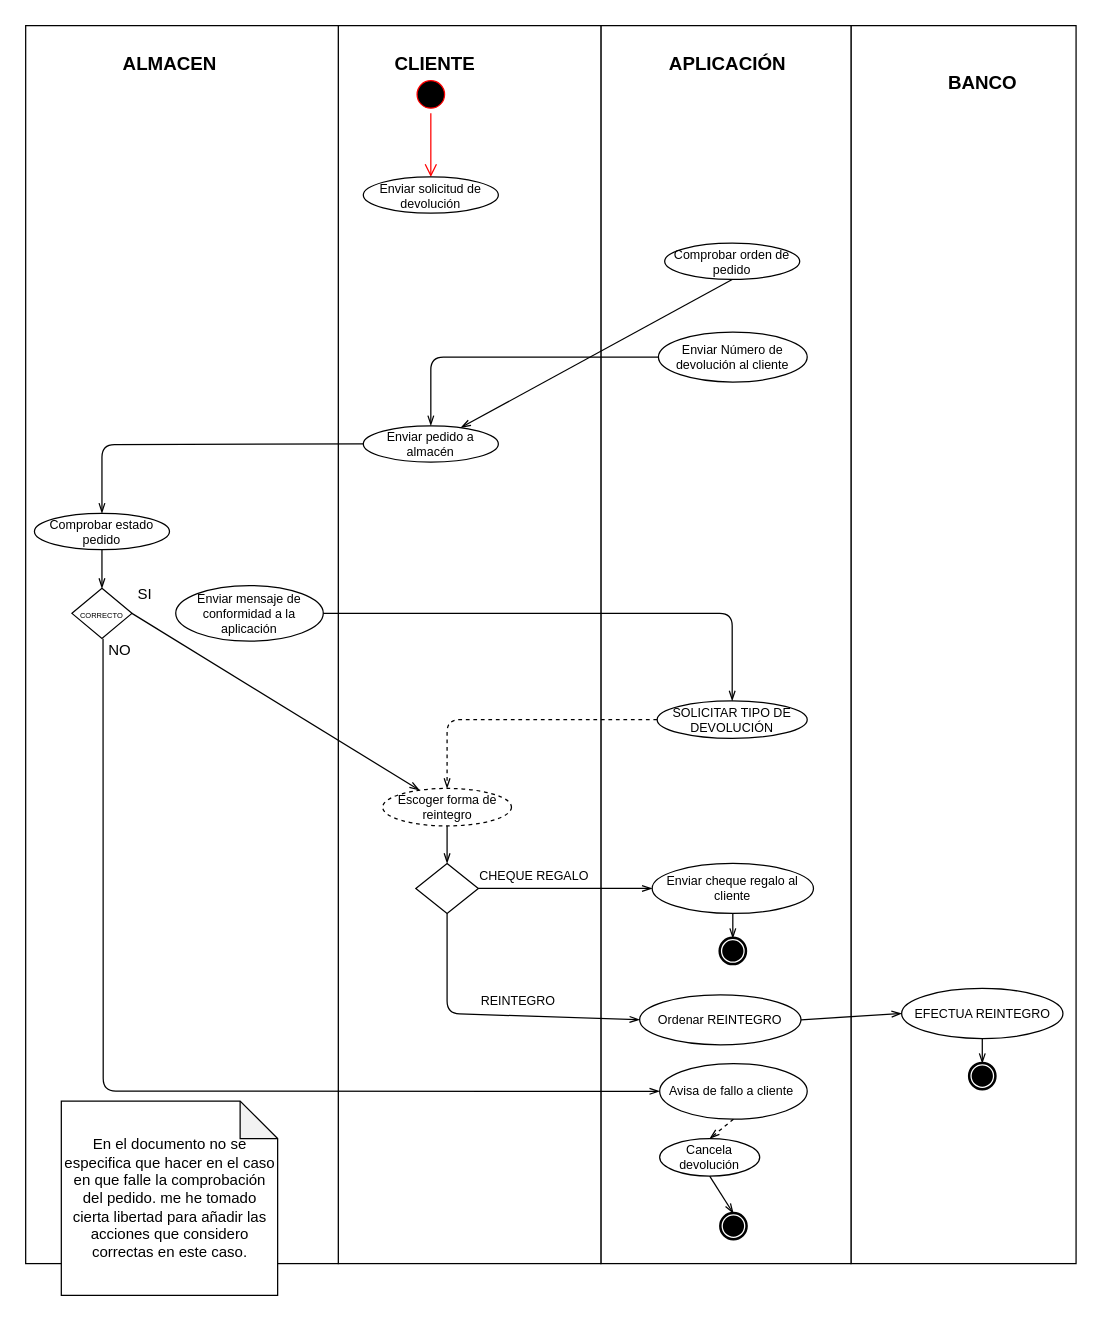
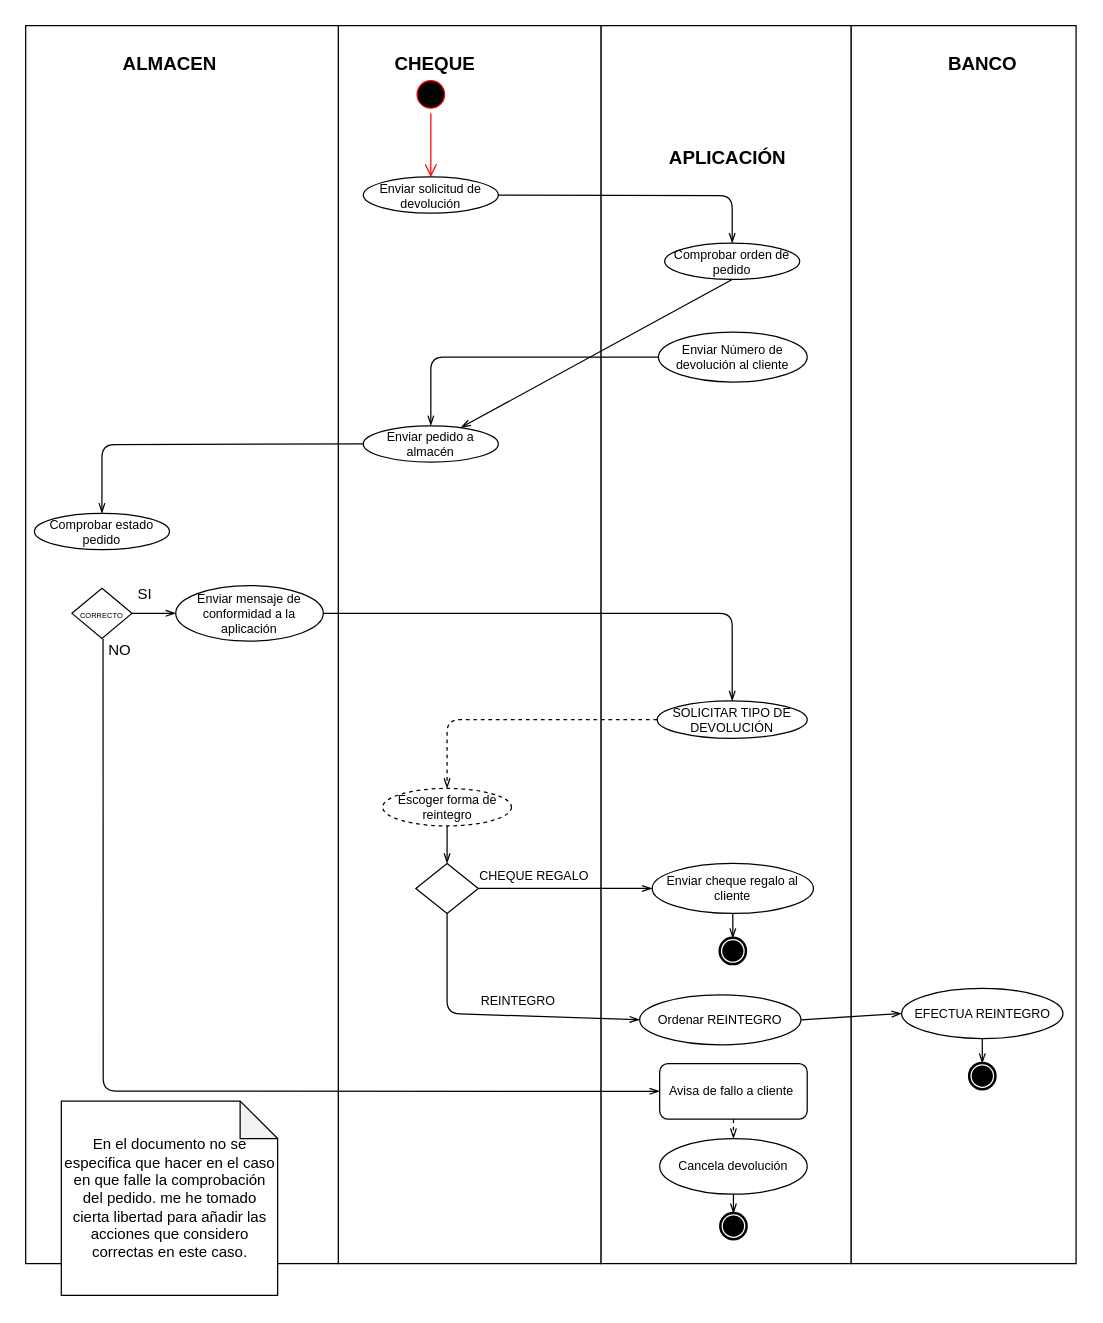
  <mxCell id="0" />
  <mxCell id="1" parent="0" />
  <mxCell id="2" value="" style="rounded=0;whiteSpace=wrap;html=1;strokeWidth=1;fontSize=10;" parent="1" vertex="1"><mxGeometry x="680" width="180" height="990" as="geometry" y="20" /></mxCell>
  <mxCell id="3" value="" style="rounded=0;whiteSpace=wrap;html=1;strokeWidth=1;fontSize=10;" parent="1" vertex="1"><mxGeometry x="480" width="200" height="990" as="geometry" y="20" /></mxCell>
  <mxCell id="4" value="" style="rounded=0;whiteSpace=wrap;html=1;strokeWidth=1;fontSize=10;" parent="1" vertex="1"><mxGeometry x="270" width="210" height="990" as="geometry" y="20" /></mxCell>
  <mxCell id="5" value="" style="rounded=0;whiteSpace=wrap;html=1;strokeWidth=1;fontSize=10;" parent="1" vertex="1"><mxGeometry x="20" width="250" height="990" as="geometry" y="20" /></mxCell>
  <mxCell id="6" value="" style="ellipse;html=1;shape=startState;fillColor=#000000;strokeColor=#ff0000;" parent="1" vertex="1"><mxGeometry x="329" y="60" width="30" height="30" as="geometry" /></mxCell>
  <mxCell id="7" value="" style="edgeStyle=orthogonalEdgeStyle;html=1;verticalAlign=bottom;endArrow=open;endSize=8;strokeColor=#ff0000;entryX=0.5;entryY=0;entryDx=0;entryDy=0;" parent="1" source="6" target="8" edge="1"><mxGeometry relative="1" as="geometry"><mxPoint x="169" y="90" as="targetPoint" /></mxGeometry></mxCell>
  <mxCell id="8" value="Enviar solicitud de devolución" style="ellipse;whiteSpace=wrap;html=1;fontSize=10;" parent="1" vertex="1"><mxGeometry x="290" y="141" width="108" height="29" as="geometry" /></mxCell>
+ <mxCell id="9" value="" style="endArrow=openThin;endFill=0;endSize=6;html=1;exitX=1;exitY=0.5;exitDx=0;exitDy=0;entryX=0.5;entryY=0;entryDx=0;entryDy=0;" parent="1" source="8" target="15" edge="1"><mxGeometry width="100" relative="1" as="geometry"><mxPoint x="585" y="178" as="sourcePoint" /><mxPoint x="585" y="210" as="targetPoint" /><Array as="points"><mxPoint x="585" y="156" /></Array></mxGeometry></mxCell>
  <mxCell id="10" value="&lt;font style=&quot;font-size: 15px&quot;&gt;&lt;b&gt;ALMACEN&lt;/b&gt;&lt;/font&gt;" style="text;html=1;align=center;verticalAlign=middle;resizable=0;points=[];autosize=1;fontSize=10;" parent="1" vertex="1"><mxGeometry x="90" y="40" width="90" height="20" as="geometry" /></mxCell>
- <mxCell id="11" value="&lt;font style=&quot;font-size: 15px&quot;&gt;&lt;b&gt;CLIENTE&lt;/b&gt;&lt;/font&gt;" style="text;html=1;align=center;verticalAlign=middle;resizable=0;points=[];autosize=1;fontSize=10;" parent="1" vertex="1"><mxGeometry x="306.5" y="40" width="80" height="20" as="geometry" /></mxCell>
- <mxCell id="12" value="&lt;font style=&quot;font-size: 15px&quot;&gt;&lt;b&gt;APLICACIÓN&lt;/b&gt;&lt;/font&gt;" style="text;html=1;align=center;verticalAlign=middle;resizable=0;points=[];autosize=1;fontSize=10;" parent="1" vertex="1"><mxGeometry x="526" y="40" width="110" height="20" as="geometry" /></mxCell>
- <mxCell id="13" value="&lt;font style=&quot;font-size: 15px&quot;&gt;&lt;b&gt;BANCO&lt;/b&gt;&lt;/font&gt;" style="text;html=1;align=center;verticalAlign=middle;resizable=0;points=[];autosize=1;fontSize=10;" parent="1" vertex="1"><mxGeometry x="750" y="55" width="70" height="20" as="geometry" /></mxCell>
+ <mxCell id="11" value="&lt;font style=&quot;font-size: 15px&quot;&gt;&lt;b&gt;CHEQUE&lt;/b&gt;&lt;/font&gt;" style="text;html=1;align=center;verticalAlign=middle;resizable=0;points=[];autosize=1;fontSize=10;" parent="1" vertex="1"><mxGeometry x="306.5" y="40" width="80" height="20" as="geometry" /></mxCell>
+ <mxCell id="12" value="&lt;font style=&quot;font-size: 15px&quot;&gt;&lt;b&gt;APLICACIÓN&lt;/b&gt;&lt;/font&gt;" style="text;html=1;align=center;verticalAlign=middle;resizable=0;points=[];autosize=1;fontSize=10;" parent="1" vertex="1"><mxGeometry x="526" y="115" width="110" height="20" as="geometry" /></mxCell>
+ <mxCell id="13" value="&lt;font style=&quot;font-size: 15px&quot;&gt;&lt;b&gt;BANCO&lt;/b&gt;&lt;/font&gt;" style="text;html=1;align=center;verticalAlign=middle;resizable=0;points=[];autosize=1;fontSize=10;" parent="1" vertex="1"><mxGeometry x="750" y="40" width="70" height="20" as="geometry" /></mxCell>
  <mxCell id="14" value="" style="endArrow=openThin;endFill=0;endSize=6;html=1;exitX=0.5;exitY=1;exitDx=0;exitDy=0;" parent="1" source="15" target="17" edge="1"><mxGeometry width="100" relative="1" as="geometry"><mxPoint x="472" y="294.5" as="sourcePoint" /><mxPoint x="404" y="295" as="targetPoint" /></mxGeometry></mxCell>
  <mxCell id="15" value="Comprobar orden de pedido" style="ellipse;whiteSpace=wrap;html=1;fontSize=10;" parent="1" vertex="1"><mxGeometry x="531" y="194" width="108" height="29" as="geometry" /></mxCell>
  <mxCell id="16" value="Enviar Número de devolución al cliente" style="ellipse;whiteSpace=wrap;html=1;fontSize=10;" parent="1" vertex="1"><mxGeometry x="526" y="265" width="119" height="40" as="geometry" /></mxCell>
  <mxCell id="17" value="Enviar pedido a almacén" style="ellipse;whiteSpace=wrap;html=1;fontSize=10;" parent="1" vertex="1"><mxGeometry x="290" y="340" width="108" height="29" as="geometry" /></mxCell>
  <mxCell id="18" value="" style="endArrow=openThin;endFill=0;endSize=6;html=1;exitX=0;exitY=0.5;exitDx=0;exitDy=0;entryX=0.5;entryY=0;entryDx=0;entryDy=0;" parent="1" source="16" target="17" edge="1"><mxGeometry width="100" relative="1" as="geometry"><mxPoint x="344" y="309.5" as="sourcePoint" /><mxPoint x="601" y="280" as="targetPoint" /><Array as="points"><mxPoint x="344" y="285" /></Array></mxGeometry></mxCell>
  <mxCell id="19" value="Comprobar estado pedido" style="ellipse;whiteSpace=wrap;html=1;fontSize=10;" parent="1" vertex="1"><mxGeometry x="27" y="410" width="108" height="29" as="geometry" /></mxCell>
  <mxCell id="20" value="" style="endArrow=openThin;endFill=0;endSize=6;html=1;exitX=0;exitY=0.5;exitDx=0;exitDy=0;entryX=0.5;entryY=0;entryDx=0;entryDy=0;" parent="1" source="17" target="19" edge="1"><mxGeometry width="100" relative="1" as="geometry"><mxPoint x="81" y="379.5" as="sourcePoint" /><mxPoint x="338" y="350" as="targetPoint" /><Array as="points"><mxPoint x="81" y="355" /></Array></mxGeometry></mxCell>
  <mxCell id="21" value="&lt;font style=&quot;font-size: 6px&quot;&gt;CORRECTO&lt;/font&gt;" style="rhombus;whiteSpace=wrap;html=1;strokeWidth=1;fontSize=10;" parent="1" vertex="1"><mxGeometry x="57" y="470" width="48" height="40" as="geometry" /></mxCell>
- <mxCell id="22" value="" style="endArrow=openThin;endFill=0;endSize=6;html=1;exitX=0.5;exitY=1;exitDx=0;exitDy=0;entryX=0.5;entryY=0;entryDx=0;entryDy=0;" parent="1" source="19" target="21" edge="1"><mxGeometry width="100" relative="1" as="geometry"><mxPoint x="91" y="389.5" as="sourcePoint" /><mxPoint x="91" y="420" as="targetPoint" /><Array as="points" /></mxGeometry></mxCell>
  <mxCell id="23" value="Enviar mensaje de conformidad a la aplicación" style="ellipse;whiteSpace=wrap;html=1;fontSize=10;" parent="1" vertex="1"><mxGeometry x="140" y="467.75" width="118" height="44.5" as="geometry" /></mxCell>
- <mxCell id="24" value="" style="endArrow=openThin;endFill=0;endSize=6;html=1;exitX=1;exitY=0.5;exitDx=0;exitDy=0;" parent="1" source="21" target="27" edge="1"><mxGeometry width="100" relative="1" as="geometry"><mxPoint x="354" y="319.5" as="sourcePoint" /><mxPoint x="354" y="350" as="targetPoint" /></mxGeometry></mxCell>
+ <mxCell id="24" value="" style="endArrow=openThin;endFill=0;endSize=6;html=1;exitX=1;exitY=0.5;exitDx=0;exitDy=0;entryX=0;entryY=0.5;entryDx=0;entryDy=0;" parent="1" source="21" target="23" edge="1"><mxGeometry width="100" relative="1" as="geometry"><mxPoint x="354" y="319.5" as="sourcePoint" /><mxPoint x="354" y="350" as="targetPoint" /></mxGeometry></mxCell>
  <mxCell id="25" value="SOLICITAR TIPO DE DEVOLUCIÓN" style="ellipse;whiteSpace=wrap;html=1;strokeWidth=1;fontSize=10;" parent="1" vertex="1"><mxGeometry x="525" y="560" width="120" height="30" as="geometry" /></mxCell>
  <mxCell id="26" value="" style="endArrow=openThin;endFill=0;endSize=6;html=1;exitX=1;exitY=0.5;exitDx=0;exitDy=0;entryX=0.5;entryY=0;entryDx=0;entryDy=0;" parent="1" source="23" target="25" edge="1"><mxGeometry width="100" relative="1" as="geometry"><mxPoint x="585" y="515" as="sourcePoint" /><mxPoint x="91" y="480" as="targetPoint" /><Array as="points"><mxPoint x="585" y="490" /></Array></mxGeometry></mxCell>
  <mxCell id="27" value="Escoger forma de reintegro" style="ellipse;whiteSpace=wrap;html=1;strokeWidth=1;fontSize=10;dashed=1;" parent="1" vertex="1"><mxGeometry x="305.5" y="630" width="103" height="30" as="geometry" /></mxCell>
  <mxCell id="28" value="" style="endArrow=openThin;endFill=0;endSize=6;html=1;exitX=0;exitY=0.5;exitDx=0;exitDy=0;entryX=0.5;entryY=0;entryDx=0;entryDy=0;dashed=1;" parent="1" source="25" target="27" edge="1"><mxGeometry width="100" relative="1" as="geometry"><mxPoint x="357" y="600" as="sourcePoint" /><mxPoint x="595" y="570" as="targetPoint" /><Array as="points"><mxPoint x="357" y="575" /></Array></mxGeometry></mxCell>
  <mxCell id="29" value="" style="rhombus;whiteSpace=wrap;html=1;strokeWidth=1;fontSize=10;" parent="1" vertex="1"><mxGeometry x="332" y="690" width="50" height="40" as="geometry" /></mxCell>
  <mxCell id="30" value="" style="endArrow=openThin;endFill=0;endSize=6;html=1;exitX=0.5;exitY=1;exitDx=0;exitDy=0;entryX=0.5;entryY=0;entryDx=0;entryDy=0;" parent="1" source="27" target="29" edge="1"><mxGeometry width="100" relative="1" as="geometry"><mxPoint x="367" y="610" as="sourcePoint" /><mxPoint x="367" y="640" as="targetPoint" /><Array as="points" /></mxGeometry></mxCell>
  <mxCell id="31" value="Enviar cheque regalo al cliente" style="ellipse;whiteSpace=wrap;html=1;strokeWidth=1;fontSize=10;" parent="1" vertex="1"><mxGeometry x="521" y="690" width="129" height="40" as="geometry" /></mxCell>
  <mxCell id="32" value="" style="shape=mxgraph.bpmn.shape;html=1;verticalLabelPosition=bottom;labelBackgroundColor=#ffffff;verticalAlign=top;align=center;perimeter=ellipsePerimeter;outlineConnect=0;outline=end;symbol=terminate;strokeWidth=1;fontSize=10;" parent="1" vertex="1"><mxGeometry x="575.5" y="750" width="20" height="20" as="geometry" /></mxCell>
  <mxCell id="33" value="" style="endArrow=openThin;endFill=0;endSize=6;html=1;exitX=0.5;exitY=1;exitDx=0;exitDy=0;" parent="1" source="31" target="32" edge="1"><mxGeometry width="100" relative="1" as="geometry"><mxPoint x="595" y="535" as="sourcePoint" /><mxPoint x="595" y="580" as="targetPoint" /><Array as="points" /></mxGeometry></mxCell>
  <mxCell id="34" value="" style="endArrow=openThin;endFill=0;endSize=6;html=1;exitX=1;exitY=0.5;exitDx=0;exitDy=0;entryX=0;entryY=0.5;entryDx=0;entryDy=0;" parent="1" source="29" target="31" edge="1"><mxGeometry width="100" relative="1" as="geometry"><mxPoint x="367" y="670" as="sourcePoint" /><mxPoint x="367" y="700" as="targetPoint" /><Array as="points" /></mxGeometry></mxCell>
  <mxCell id="35" value="&amp;nbsp;CHEQUE REGALO" style="text;html=1;align=center;verticalAlign=middle;resizable=0;points=[];autosize=1;fontSize=10;" parent="1" vertex="1"><mxGeometry x="370" y="690" width="110" height="20" as="geometry" /></mxCell>
  <mxCell id="36" value="Ordenar REINTEGRO" style="ellipse;whiteSpace=wrap;html=1;strokeWidth=1;fontSize=10;" parent="1" vertex="1"><mxGeometry x="511" y="795" width="129" height="40" as="geometry" /></mxCell>
  <mxCell id="37" value="" style="shape=mxgraph.bpmn.shape;html=1;verticalLabelPosition=bottom;labelBackgroundColor=#ffffff;verticalAlign=top;align=center;perimeter=ellipsePerimeter;outlineConnect=0;outline=end;symbol=terminate;strokeWidth=1;fontSize=10;" parent="1" vertex="1"><mxGeometry x="775" y="850" width="20" height="20" as="geometry" /></mxCell>
  <mxCell id="38" value="" style="endArrow=openThin;endFill=0;endSize=6;html=1;exitX=0.5;exitY=1;exitDx=0;exitDy=0;" parent="1" target="37" edge="1"><mxGeometry width="100" relative="1" as="geometry"><mxPoint x="785" y="830" as="sourcePoint" /><mxPoint x="794.5" y="680" as="targetPoint" /><Array as="points" /></mxGeometry></mxCell>
  <mxCell id="39" value="" style="endArrow=openThin;endFill=0;endSize=6;html=1;exitX=0.5;exitY=1;exitDx=0;exitDy=0;entryX=0;entryY=0.5;entryDx=0;entryDy=0;" parent="1" source="29" target="36" edge="1"><mxGeometry width="100" relative="1" as="geometry"><mxPoint x="392" y="720" as="sourcePoint" /><mxPoint x="531" y="720" as="targetPoint" /><Array as="points"><mxPoint x="357" y="810" /></Array></mxGeometry></mxCell>
  <mxCell id="40" value="REINTEGRO&amp;nbsp;" style="text;html=1;align=center;verticalAlign=middle;resizable=0;points=[];autosize=1;fontSize=10;" parent="1" vertex="1"><mxGeometry x="375" y="790" width="80" height="20" as="geometry" /></mxCell>
  <mxCell id="41" value="EFECTUA REINTEGRO" style="ellipse;whiteSpace=wrap;html=1;strokeWidth=1;fontSize=10;" parent="1" vertex="1"><mxGeometry x="720.5" y="790" width="129" height="40" as="geometry" /></mxCell>
  <mxCell id="42" value="" style="endArrow=openThin;endFill=0;endSize=6;html=1;exitX=1;exitY=0.5;exitDx=0;exitDy=0;entryX=0;entryY=0.5;entryDx=0;entryDy=0;" parent="1" source="36" target="41" edge="1"><mxGeometry width="100" relative="1" as="geometry"><mxPoint x="392" y="720" as="sourcePoint" /><mxPoint x="531" y="720" as="targetPoint" /><Array as="points" /></mxGeometry></mxCell>
  <mxCell id="43" value="SI" style="text;html=1;align=center;verticalAlign=middle;resizable=0;points=[];autosize=1;" parent="1" vertex="1"><mxGeometry x="100" y="465" width="30" height="20" as="geometry" /></mxCell>
- <mxCell id="44" value="Avisa de fallo a cliente&amp;nbsp;" style="ellipse;whiteSpace=wrap;html=1;fontSize=10;" parent="1" vertex="1"><mxGeometry x="527" y="850" width="118" height="44.5" as="geometry" /></mxCell>
+ <mxCell id="44" value="Avisa de fallo a cliente&amp;nbsp;" style="whiteSpace=wrap;html=1;fontSize=10;rounded=1;" parent="1" vertex="1"><mxGeometry x="527" y="850" width="118" height="44.5" as="geometry" /></mxCell>
  <mxCell id="45" value="" style="shape=mxgraph.bpmn.shape;html=1;verticalLabelPosition=bottom;labelBackgroundColor=#ffffff;verticalAlign=top;align=center;perimeter=ellipsePerimeter;outlineConnect=0;outline=end;symbol=terminate;strokeWidth=1;fontSize=10;" parent="1" vertex="1"><mxGeometry x="576" y="970" width="20" height="20" as="geometry" /></mxCell>
- <mxCell id="46" value="Cancela devolución" style="ellipse;whiteSpace=wrap;html=1;fontSize=10;" parent="1" vertex="1"><mxGeometry x="527" y="910" width="80" height="30" as="geometry" /></mxCell>
+ <mxCell id="46" value="Cancela devolución" style="ellipse;whiteSpace=wrap;html=1;fontSize=10;" parent="1" vertex="1"><mxGeometry x="527" y="910" width="118" height="44.5" as="geometry" /></mxCell>
  <mxCell id="47" value="NO" style="text;html=1;align=center;verticalAlign=middle;resizable=0;points=[];autosize=1;" parent="1" vertex="1"><mxGeometry x="80" y="510" width="30" height="20" as="geometry" /></mxCell>
  <mxCell id="48" value="" style="endArrow=openThin;endFill=0;endSize=6;html=1;exitX=0.062;exitY=0.014;exitDx=0;exitDy=0;entryX=0;entryY=0.5;entryDx=0;entryDy=0;exitPerimeter=0;" parent="1" source="47" target="44" edge="1"><mxGeometry width="100" relative="1" as="geometry"><mxPoint x="300" y="364.5" as="sourcePoint" /><mxPoint x="91" y="420" as="targetPoint" /><Array as="points"><mxPoint x="82" y="872" /></Array></mxGeometry></mxCell>
  <mxCell id="49" value="" style="endArrow=openThin;endFill=0;endSize=6;html=1;exitX=0.5;exitY=1;exitDx=0;exitDy=0;entryX=0.5;entryY=0;entryDx=0;entryDy=0;dashed=1;" parent="1" source="44" target="46" edge="1"><mxGeometry width="100" relative="1" as="geometry"><mxPoint x="660" y="820" as="sourcePoint" /><mxPoint x="730.5" y="820" as="targetPoint" /><Array as="points" /></mxGeometry></mxCell>
  <mxCell id="50" value="" style="endArrow=openThin;endFill=0;endSize=6;html=1;exitX=0.5;exitY=1;exitDx=0;exitDy=0;entryX=0.5;entryY=0;entryDx=0;entryDy=0;" parent="1" source="46" target="45" edge="1"><mxGeometry width="100" relative="1" as="geometry"><mxPoint x="596" y="904.5" as="sourcePoint" /><mxPoint x="596" y="920" as="targetPoint" /><Array as="points" /></mxGeometry></mxCell>
  <mxCell id="51" value="En el documento no se especifica que hacer en el caso en que falle la comprobación del pedido. me he tomado cierta libertad para añadir las acciones que considero correctas en este caso." style="shape=note;whiteSpace=wrap;html=1;backgroundOutline=1;darkOpacity=0.05;" vertex="1" parent="1"><mxGeometry x="48.5" y="880" width="173" height="155.5" as="geometry" /></mxCell>
